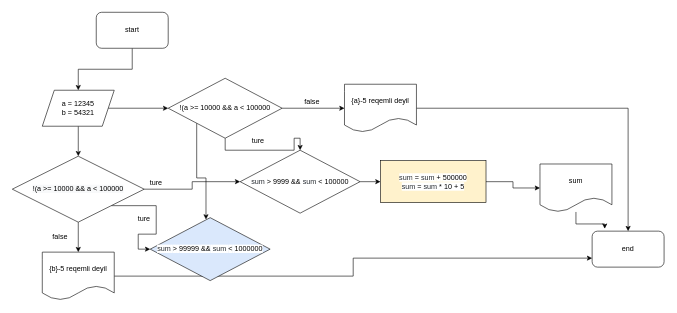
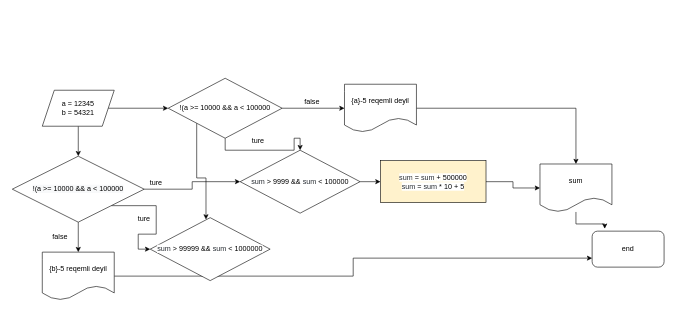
  <mxCell id="0" />
  <mxCell id="1" parent="0" />
- <mxCell id="2" style="edgeStyle=orthogonalEdgeStyle;rounded=0;orthogonalLoop=1;jettySize=auto;html=1;exitX=0.5;exitY=1;exitDx=0;exitDy=0;entryX=0.5;entryY=0;entryDx=0;entryDy=0;" edge="1" parent="1" source="3" target="7"><mxGeometry relative="1" as="geometry" /></mxCell>
- <mxCell id="3" value="start" style="rounded=1;whiteSpace=wrap;html=1;" vertex="1" parent="1"><mxGeometry width="120" height="60" as="geometry" x="160" y="20" /></mxCell>
  <mxCell id="4" value="end" style="rounded=1;whiteSpace=wrap;html=1;" vertex="1" parent="1"><mxGeometry x="987" y="385" width="120" height="60" as="geometry" /></mxCell>
  <mxCell id="5" style="edgeStyle=orthogonalEdgeStyle;rounded=0;orthogonalLoop=1;jettySize=auto;html=1;entryX=0;entryY=0.5;entryDx=0;entryDy=0;" edge="1" parent="1" source="7" target="15"><mxGeometry relative="1" as="geometry" /></mxCell>
  <mxCell id="6" style="edgeStyle=orthogonalEdgeStyle;rounded=0;orthogonalLoop=1;jettySize=auto;html=1;exitX=0.5;exitY=1;exitDx=0;exitDy=0;" edge="1" parent="1" source="7" target="11"><mxGeometry relative="1" as="geometry" /></mxCell>
  <mxCell id="7" value="a = 12345&lt;br&gt;b = 54321" style="shape=parallelogram;perimeter=parallelogramPerimeter;whiteSpace=wrap;html=1;fixedSize=1;" vertex="1" parent="1"><mxGeometry x="70" y="150" width="120" height="60" as="geometry" /></mxCell>
  <mxCell id="8" style="edgeStyle=orthogonalEdgeStyle;rounded=0;orthogonalLoop=1;jettySize=auto;html=1;" edge="1" parent="1" source="11" target="20"><mxGeometry relative="1" as="geometry" /></mxCell>
  <mxCell id="9" style="edgeStyle=orthogonalEdgeStyle;rounded=0;orthogonalLoop=1;jettySize=auto;html=1;exitX=1;exitY=0.5;exitDx=0;exitDy=0;entryX=0;entryY=0.5;entryDx=0;entryDy=0;" edge="1" parent="1" source="11" target="25"><mxGeometry relative="1" as="geometry" /></mxCell>
  <mxCell id="10" style="edgeStyle=orthogonalEdgeStyle;rounded=0;orthogonalLoop=1;jettySize=auto;html=1;exitX=1;exitY=1;exitDx=0;exitDy=0;entryX=0;entryY=0.5;entryDx=0;entryDy=0;" edge="1" parent="1" source="11" target="28"><mxGeometry relative="1" as="geometry" /></mxCell>
  <mxCell id="11" value="&lt;meta charset=&quot;utf-8&quot;&gt;&lt;span style=&quot;color: rgb(0, 0, 0); font-family: helvetica; font-size: 12px; font-style: normal; font-weight: 400; letter-spacing: normal; text-align: center; text-indent: 0px; text-transform: none; word-spacing: 0px; background-color: rgb(248, 249, 250); display: inline; float: none;&quot;&gt;!(a &amp;gt;= 10000 &amp;amp;&amp;amp; a &amp;lt; 100000&lt;/span&gt;" style="rhombus;whiteSpace=wrap;html=1;" vertex="1" parent="1"><mxGeometry x="20" y="260" width="220" height="110" as="geometry" /></mxCell>
  <mxCell id="12" style="edgeStyle=orthogonalEdgeStyle;rounded=0;orthogonalLoop=1;jettySize=auto;html=1;entryX=0;entryY=0.5;entryDx=0;entryDy=0;" edge="1" parent="1" source="15" target="17"><mxGeometry relative="1" as="geometry" /></mxCell>
  <mxCell id="13" style="edgeStyle=orthogonalEdgeStyle;rounded=0;orthogonalLoop=1;jettySize=auto;html=1;exitX=0.5;exitY=1;exitDx=0;exitDy=0;entryX=0.5;entryY=0;entryDx=0;entryDy=0;" edge="1" parent="1" source="15" target="25"><mxGeometry relative="1" as="geometry" /></mxCell>
  <mxCell id="14" style="edgeStyle=orthogonalEdgeStyle;rounded=0;orthogonalLoop=1;jettySize=auto;html=1;exitX=0;exitY=1;exitDx=0;exitDy=0;entryX=0.465;entryY=0.029;entryDx=0;entryDy=0;entryPerimeter=0;" edge="1" parent="1" source="15" target="28"><mxGeometry relative="1" as="geometry" /></mxCell>
  <mxCell id="15" value="!(a &amp;gt;= 10000 &amp;amp;&amp;amp; a &amp;lt; 100000" style="rhombus;whiteSpace=wrap;html=1;" vertex="1" parent="1"><mxGeometry x="280" y="130" width="190" height="100" as="geometry" /></mxCell>
- <mxCell id="16" style="edgeStyle=orthogonalEdgeStyle;rounded=0;orthogonalLoop=1;jettySize=auto;html=1;" edge="1" parent="1" source="17" target="4"><mxGeometry relative="1" as="geometry" /></mxCell>
+ <mxCell id="16" style="edgeStyle=orthogonalEdgeStyle;rounded=0;orthogonalLoop=1;jettySize=auto;html=1;" edge="1" parent="1" source="17" target="31"><mxGeometry relative="1" as="geometry" /></mxCell>
  <mxCell id="17" value="{a}-5 reqemli deyil" style="shape=document;whiteSpace=wrap;html=1;boundedLbl=1;" vertex="1" parent="1"><mxGeometry x="574" y="140" width="120" height="80" as="geometry" /></mxCell>
  <mxCell id="18" value="false" style="text;html=1;strokeColor=none;fillColor=none;align=center;verticalAlign=middle;whiteSpace=wrap;rounded=0;" vertex="1" parent="1"><mxGeometry x="490" y="155" width="60" height="30" as="geometry" /></mxCell>
  <mxCell id="19" style="edgeStyle=orthogonalEdgeStyle;rounded=0;orthogonalLoop=1;jettySize=auto;html=1;entryX=0;entryY=0.75;entryDx=0;entryDy=0;" edge="1" parent="1" source="20" target="4"><mxGeometry relative="1" as="geometry" /></mxCell>
  <mxCell id="20" value="{b}-5 reqemli deyil" style="shape=document;whiteSpace=wrap;html=1;boundedLbl=1;" vertex="1" parent="1"><mxGeometry x="70" y="420" width="120" height="80" as="geometry" /></mxCell>
  <mxCell id="21" value="false" style="text;html=1;strokeColor=none;fillColor=none;align=center;verticalAlign=middle;whiteSpace=wrap;rounded=0;" vertex="1" parent="1"><mxGeometry x="70" y="380" width="60" height="30" as="geometry" /></mxCell>
  <mxCell id="22" style="edgeStyle=orthogonalEdgeStyle;rounded=0;orthogonalLoop=1;jettySize=auto;html=1;exitX=1;exitY=0.5;exitDx=0;exitDy=0;entryX=0;entryY=0.5;entryDx=0;entryDy=0;" edge="1" parent="1" source="23" target="31"><mxGeometry relative="1" as="geometry" /></mxCell>
  <mxCell id="23" value="&lt;span class=&quot;pl-smi&quot; style=&quot;box-sizing: border-box ; color: rgb(36 , 41 , 47) ; font-family: , , &amp;#34;sf mono&amp;#34; , &amp;#34;menlo&amp;#34; , &amp;#34;consolas&amp;#34; , &amp;#34;liberation mono&amp;#34; , monospace ; background-color: rgb(255 , 255 , 255)&quot;&gt;sum&lt;/span&gt;&lt;span style=&quot;color: rgb(36 , 41 , 47) ; font-family: , , &amp;#34;sf mono&amp;#34; , &amp;#34;menlo&amp;#34; , &amp;#34;consolas&amp;#34; , &amp;#34;liberation mono&amp;#34; , monospace ; background-color: rgb(255 , 255 , 255)&quot;&gt; &lt;/span&gt;&lt;span class=&quot;pl-k&quot; style=&quot;box-sizing: border-box ; font-family: , , &amp;#34;sf mono&amp;#34; , &amp;#34;menlo&amp;#34; , &amp;#34;consolas&amp;#34; , &amp;#34;liberation mono&amp;#34; , monospace ; background-color: rgb(255 , 255 , 255)&quot;&gt;=&lt;/span&gt;&lt;span style=&quot;color: rgb(36 , 41 , 47) ; font-family: , , &amp;#34;sf mono&amp;#34; , &amp;#34;menlo&amp;#34; , &amp;#34;consolas&amp;#34; , &amp;#34;liberation mono&amp;#34; , monospace ; background-color: rgb(255 , 255 , 255)&quot;&gt; &lt;/span&gt;&lt;span class=&quot;pl-smi&quot; style=&quot;box-sizing: border-box ; color: rgb(36 , 41 , 47) ; font-family: , , &amp;#34;sf mono&amp;#34; , &amp;#34;menlo&amp;#34; , &amp;#34;consolas&amp;#34; , &amp;#34;liberation mono&amp;#34; , monospace ; background-color: rgb(255 , 255 , 255)&quot;&gt;sum&lt;/span&gt;&lt;span style=&quot;color: rgb(36 , 41 , 47) ; font-family: , , &amp;#34;sf mono&amp;#34; , &amp;#34;menlo&amp;#34; , &amp;#34;consolas&amp;#34; , &amp;#34;liberation mono&amp;#34; , monospace ; background-color: rgb(255 , 255 , 255)&quot;&gt; &lt;/span&gt;&lt;span class=&quot;pl-k&quot; style=&quot;box-sizing: border-box ; font-family: , , &amp;#34;sf mono&amp;#34; , &amp;#34;menlo&amp;#34; , &amp;#34;consolas&amp;#34; , &amp;#34;liberation mono&amp;#34; , monospace ; background-color: rgb(255 , 255 , 255)&quot;&gt;+&lt;/span&gt;&lt;span style=&quot;color: rgb(36 , 41 , 47) ; font-family: , , &amp;#34;sf mono&amp;#34; , &amp;#34;menlo&amp;#34; , &amp;#34;consolas&amp;#34; , &amp;#34;liberation mono&amp;#34; , monospace ; background-color: rgb(255 , 255 , 255)&quot;&gt; &lt;/span&gt;&lt;span class=&quot;pl-c1&quot; style=&quot;box-sizing: border-box ; font-family: , , &amp;#34;sf mono&amp;#34; , &amp;#34;menlo&amp;#34; , &amp;#34;consolas&amp;#34; , &amp;#34;liberation mono&amp;#34; , monospace ; background-color: rgb(255 , 255 , 255)&quot;&gt;500000&lt;br&gt;&lt;span class=&quot;pl-smi&quot; style=&quot;box-sizing: border-box ; color: rgb(36 , 41 , 47)&quot;&gt;sum&lt;/span&gt;&lt;span style=&quot;color: rgb(36 , 41 , 47)&quot;&gt; &lt;/span&gt;&lt;span class=&quot;pl-k&quot; style=&quot;box-sizing: border-box&quot;&gt;=&lt;/span&gt;&lt;span style=&quot;color: rgb(36 , 41 , 47)&quot;&gt; &lt;/span&gt;&lt;span class=&quot;pl-smi&quot; style=&quot;box-sizing: border-box ; color: rgb(36 , 41 , 47)&quot;&gt;sum&lt;/span&gt;&lt;span style=&quot;color: rgb(36 , 41 , 47)&quot;&gt; &lt;/span&gt;&lt;span class=&quot;pl-k&quot; style=&quot;box-sizing: border-box&quot;&gt;*&lt;/span&gt;&lt;span style=&quot;color: rgb(36 , 41 , 47)&quot;&gt; &lt;/span&gt;&lt;span class=&quot;pl-c1&quot; style=&quot;box-sizing: border-box&quot;&gt;10&lt;/span&gt;&lt;span style=&quot;color: rgb(36 , 41 , 47)&quot;&gt; &lt;/span&gt;&lt;span class=&quot;pl-k&quot; style=&quot;box-sizing: border-box&quot;&gt;+&lt;/span&gt;&lt;span style=&quot;color: rgb(36 , 41 , 47)&quot;&gt; &lt;/span&gt;&lt;span class=&quot;pl-c1&quot; style=&quot;box-sizing: border-box&quot;&gt;5&lt;/span&gt;&lt;br&gt;&lt;/span&gt;" style="rounded=0;whiteSpace=wrap;html=1;fillColor=#fff2cc;" vertex="1" parent="1"><mxGeometry x="634" y="267.5" width="176" height="70" as="geometry" /></mxCell>
  <mxCell id="24" style="edgeStyle=orthogonalEdgeStyle;rounded=0;orthogonalLoop=1;jettySize=auto;html=1;exitX=1;exitY=0.5;exitDx=0;exitDy=0;entryX=0;entryY=0.5;entryDx=0;entryDy=0;" edge="1" parent="1" source="25" target="23"><mxGeometry relative="1" as="geometry" /></mxCell>
  <mxCell id="25" value="&lt;span class=&quot;pl-smi&quot; style=&quot;box-sizing: border-box ; color: rgb(36 , 41 , 47) ; font-family: , , &amp;#34;sf mono&amp;#34; , &amp;#34;menlo&amp;#34; , &amp;#34;consolas&amp;#34; , &amp;#34;liberation mono&amp;#34; , monospace ; background-color: rgb(255 , 255 , 255)&quot;&gt;sum&lt;/span&gt;&lt;span style=&quot;color: rgb(36 , 41 , 47) ; font-family: , , &amp;#34;sf mono&amp;#34; , &amp;#34;menlo&amp;#34; , &amp;#34;consolas&amp;#34; , &amp;#34;liberation mono&amp;#34; , monospace ; background-color: rgb(255 , 255 , 255)&quot;&gt; &lt;/span&gt;&lt;span class=&quot;pl-k&quot; style=&quot;box-sizing: border-box ; font-family: , , &amp;#34;sf mono&amp;#34; , &amp;#34;menlo&amp;#34; , &amp;#34;consolas&amp;#34; , &amp;#34;liberation mono&amp;#34; , monospace ; background-color: rgb(255 , 255 , 255)&quot;&gt;&amp;gt;&lt;/span&gt;&lt;span style=&quot;color: rgb(36 , 41 , 47) ; font-family: , , &amp;#34;sf mono&amp;#34; , &amp;#34;menlo&amp;#34; , &amp;#34;consolas&amp;#34; , &amp;#34;liberation mono&amp;#34; , monospace ; background-color: rgb(255 , 255 , 255)&quot;&gt; &lt;/span&gt;&lt;span class=&quot;pl-c1&quot; style=&quot;box-sizing: border-box ; font-family: , , &amp;#34;sf mono&amp;#34; , &amp;#34;menlo&amp;#34; , &amp;#34;consolas&amp;#34; , &amp;#34;liberation mono&amp;#34; , monospace ; background-color: rgb(255 , 255 , 255)&quot;&gt;9999&lt;/span&gt;&lt;span style=&quot;color: rgb(36 , 41 , 47) ; font-family: , , &amp;#34;sf mono&amp;#34; , &amp;#34;menlo&amp;#34; , &amp;#34;consolas&amp;#34; , &amp;#34;liberation mono&amp;#34; , monospace ; background-color: rgb(255 , 255 , 255)&quot;&gt; &lt;/span&gt;&lt;span class=&quot;pl-k&quot; style=&quot;box-sizing: border-box ; font-family: , , &amp;#34;sf mono&amp;#34; , &amp;#34;menlo&amp;#34; , &amp;#34;consolas&amp;#34; , &amp;#34;liberation mono&amp;#34; , monospace ; background-color: rgb(255 , 255 , 255)&quot;&gt;&amp;amp;&amp;amp;&lt;/span&gt;&lt;span style=&quot;color: rgb(36 , 41 , 47) ; font-family: , , &amp;#34;sf mono&amp;#34; , &amp;#34;menlo&amp;#34; , &amp;#34;consolas&amp;#34; , &amp;#34;liberation mono&amp;#34; , monospace ; background-color: rgb(255 , 255 , 255)&quot;&gt; &lt;/span&gt;&lt;span class=&quot;pl-smi&quot; style=&quot;box-sizing: border-box ; color: rgb(36 , 41 , 47) ; font-family: , , &amp;#34;sf mono&amp;#34; , &amp;#34;menlo&amp;#34; , &amp;#34;consolas&amp;#34; , &amp;#34;liberation mono&amp;#34; , monospace ; background-color: rgb(255 , 255 , 255)&quot;&gt;sum&lt;/span&gt;&lt;span style=&quot;color: rgb(36 , 41 , 47) ; font-family: , , &amp;#34;sf mono&amp;#34; , &amp;#34;menlo&amp;#34; , &amp;#34;consolas&amp;#34; , &amp;#34;liberation mono&amp;#34; , monospace ; background-color: rgb(255 , 255 , 255)&quot;&gt; &lt;/span&gt;&lt;span class=&quot;pl-k&quot; style=&quot;box-sizing: border-box ; font-family: , , &amp;#34;sf mono&amp;#34; , &amp;#34;menlo&amp;#34; , &amp;#34;consolas&amp;#34; , &amp;#34;liberation mono&amp;#34; , monospace ; background-color: rgb(255 , 255 , 255)&quot;&gt;&amp;lt;&lt;/span&gt;&lt;span style=&quot;color: rgb(36 , 41 , 47) ; font-family: , , &amp;#34;sf mono&amp;#34; , &amp;#34;menlo&amp;#34; , &amp;#34;consolas&amp;#34; , &amp;#34;liberation mono&amp;#34; , monospace ; background-color: rgb(255 , 255 , 255)&quot;&gt; &lt;/span&gt;&lt;span class=&quot;pl-c1&quot; style=&quot;box-sizing: border-box ; font-family: , , &amp;#34;sf mono&amp;#34; , &amp;#34;menlo&amp;#34; , &amp;#34;consolas&amp;#34; , &amp;#34;liberation mono&amp;#34; , monospace ; background-color: rgb(255 , 255 , 255)&quot;&gt;100000&lt;/span&gt;" style="rhombus;whiteSpace=wrap;html=1;" vertex="1" parent="1"><mxGeometry x="400" y="250" width="200" height="105" as="geometry" /></mxCell>
  <mxCell id="26" value="ture" style="text;html=1;strokeColor=none;fillColor=none;align=center;verticalAlign=middle;whiteSpace=wrap;rounded=0;" vertex="1" parent="1"><mxGeometry x="400" y="220" width="60" height="30" as="geometry" /></mxCell>
  <mxCell id="27" value="ture" style="text;html=1;strokeColor=none;fillColor=none;align=center;verticalAlign=middle;whiteSpace=wrap;rounded=0;" vertex="1" parent="1"><mxGeometry x="230" y="290" width="60" height="30" as="geometry" /></mxCell>
- <mxCell id="28" value="&lt;span class=&quot;pl-smi&quot; style=&quot;box-sizing: border-box ; color: rgb(36 , 41 , 47) ; font-family: , , &amp;#34;sf mono&amp;#34; , &amp;#34;menlo&amp;#34; , &amp;#34;consolas&amp;#34; , &amp;#34;liberation mono&amp;#34; , monospace ; background-color: rgb(255 , 255 , 255)&quot;&gt;sum&lt;/span&gt;&lt;span style=&quot;color: rgb(36 , 41 , 47) ; font-family: , , &amp;#34;sf mono&amp;#34; , &amp;#34;menlo&amp;#34; , &amp;#34;consolas&amp;#34; , &amp;#34;liberation mono&amp;#34; , monospace ; background-color: rgb(255 , 255 , 255)&quot;&gt; &lt;/span&gt;&lt;span class=&quot;pl-k&quot; style=&quot;box-sizing: border-box ; font-family: , , &amp;#34;sf mono&amp;#34; , &amp;#34;menlo&amp;#34; , &amp;#34;consolas&amp;#34; , &amp;#34;liberation mono&amp;#34; , monospace ; background-color: rgb(255 , 255 , 255)&quot;&gt;&amp;gt;&lt;/span&gt;&lt;span style=&quot;color: rgb(36 , 41 , 47) ; font-family: , , &amp;#34;sf mono&amp;#34; , &amp;#34;menlo&amp;#34; , &amp;#34;consolas&amp;#34; , &amp;#34;liberation mono&amp;#34; , monospace ; background-color: rgb(255 , 255 , 255)&quot;&gt; &lt;/span&gt;&lt;span class=&quot;pl-c1&quot; style=&quot;box-sizing: border-box ; font-family: , , &amp;#34;sf mono&amp;#34; , &amp;#34;menlo&amp;#34; , &amp;#34;consolas&amp;#34; , &amp;#34;liberation mono&amp;#34; , monospace ; background-color: rgb(255 , 255 , 255)&quot;&gt;99999&lt;/span&gt;&lt;span style=&quot;color: rgb(36 , 41 , 47) ; font-family: , , &amp;#34;sf mono&amp;#34; , &amp;#34;menlo&amp;#34; , &amp;#34;consolas&amp;#34; , &amp;#34;liberation mono&amp;#34; , monospace ; background-color: rgb(255 , 255 , 255)&quot;&gt; &lt;/span&gt;&lt;span class=&quot;pl-k&quot; style=&quot;box-sizing: border-box ; font-family: , , &amp;#34;sf mono&amp;#34; , &amp;#34;menlo&amp;#34; , &amp;#34;consolas&amp;#34; , &amp;#34;liberation mono&amp;#34; , monospace ; background-color: rgb(255 , 255 , 255)&quot;&gt;&amp;amp;&amp;amp;&lt;/span&gt;&lt;span style=&quot;color: rgb(36 , 41 , 47) ; font-family: , , &amp;#34;sf mono&amp;#34; , &amp;#34;menlo&amp;#34; , &amp;#34;consolas&amp;#34; , &amp;#34;liberation mono&amp;#34; , monospace ; background-color: rgb(255 , 255 , 255)&quot;&gt; &lt;/span&gt;&lt;span class=&quot;pl-smi&quot; style=&quot;box-sizing: border-box ; color: rgb(36 , 41 , 47) ; font-family: , , &amp;#34;sf mono&amp;#34; , &amp;#34;menlo&amp;#34; , &amp;#34;consolas&amp;#34; , &amp;#34;liberation mono&amp;#34; , monospace ; background-color: rgb(255 , 255 , 255)&quot;&gt;sum&lt;/span&gt;&lt;span style=&quot;color: rgb(36 , 41 , 47) ; font-family: , , &amp;#34;sf mono&amp;#34; , &amp;#34;menlo&amp;#34; , &amp;#34;consolas&amp;#34; , &amp;#34;liberation mono&amp;#34; , monospace ; background-color: rgb(255 , 255 , 255)&quot;&gt; &lt;/span&gt;&lt;span class=&quot;pl-k&quot; style=&quot;box-sizing: border-box ; font-family: , , &amp;#34;sf mono&amp;#34; , &amp;#34;menlo&amp;#34; , &amp;#34;consolas&amp;#34; , &amp;#34;liberation mono&amp;#34; , monospace ; background-color: rgb(255 , 255 , 255)&quot;&gt;&amp;lt;&lt;/span&gt;&lt;span style=&quot;color: rgb(36 , 41 , 47) ; font-family: , , &amp;#34;sf mono&amp;#34; , &amp;#34;menlo&amp;#34; , &amp;#34;consolas&amp;#34; , &amp;#34;liberation mono&amp;#34; , monospace ; background-color: rgb(255 , 255 , 255)&quot;&gt; &lt;/span&gt;&lt;span class=&quot;pl-c1&quot; style=&quot;box-sizing: border-box ; font-family: , , &amp;#34;sf mono&amp;#34; , &amp;#34;menlo&amp;#34; , &amp;#34;consolas&amp;#34; , &amp;#34;liberation mono&amp;#34; , monospace ; background-color: rgb(255 , 255 , 255)&quot;&gt;1000000&lt;/span&gt;" style="rhombus;whiteSpace=wrap;html=1;fillColor=#dae8fc;" vertex="1" parent="1"><mxGeometry x="250" y="362.5" width="200" height="105" as="geometry" /></mxCell>
+ <mxCell id="28" value="&lt;span class=&quot;pl-smi&quot; style=&quot;box-sizing: border-box ; color: rgb(36 , 41 , 47) ; font-family: , , &amp;#34;sf mono&amp;#34; , &amp;#34;menlo&amp;#34; , &amp;#34;consolas&amp;#34; , &amp;#34;liberation mono&amp;#34; , monospace ; background-color: rgb(255 , 255 , 255)&quot;&gt;sum&lt;/span&gt;&lt;span style=&quot;color: rgb(36 , 41 , 47) ; font-family: , , &amp;#34;sf mono&amp;#34; , &amp;#34;menlo&amp;#34; , &amp;#34;consolas&amp;#34; , &amp;#34;liberation mono&amp;#34; , monospace ; background-color: rgb(255 , 255 , 255)&quot;&gt; &lt;/span&gt;&lt;span class=&quot;pl-k&quot; style=&quot;box-sizing: border-box ; font-family: , , &amp;#34;sf mono&amp;#34; , &amp;#34;menlo&amp;#34; , &amp;#34;consolas&amp;#34; , &amp;#34;liberation mono&amp;#34; , monospace ; background-color: rgb(255 , 255 , 255)&quot;&gt;&amp;gt;&lt;/span&gt;&lt;span style=&quot;color: rgb(36 , 41 , 47) ; font-family: , , &amp;#34;sf mono&amp;#34; , &amp;#34;menlo&amp;#34; , &amp;#34;consolas&amp;#34; , &amp;#34;liberation mono&amp;#34; , monospace ; background-color: rgb(255 , 255 , 255)&quot;&gt; &lt;/span&gt;&lt;span class=&quot;pl-c1&quot; style=&quot;box-sizing: border-box ; font-family: , , &amp;#34;sf mono&amp;#34; , &amp;#34;menlo&amp;#34; , &amp;#34;consolas&amp;#34; , &amp;#34;liberation mono&amp;#34; , monospace ; background-color: rgb(255 , 255 , 255)&quot;&gt;99999&lt;/span&gt;&lt;span style=&quot;color: rgb(36 , 41 , 47) ; font-family: , , &amp;#34;sf mono&amp;#34; , &amp;#34;menlo&amp;#34; , &amp;#34;consolas&amp;#34; , &amp;#34;liberation mono&amp;#34; , monospace ; background-color: rgb(255 , 255 , 255)&quot;&gt; &lt;/span&gt;&lt;span class=&quot;pl-k&quot; style=&quot;box-sizing: border-box ; font-family: , , &amp;#34;sf mono&amp;#34; , &amp;#34;menlo&amp;#34; , &amp;#34;consolas&amp;#34; , &amp;#34;liberation mono&amp;#34; , monospace ; background-color: rgb(255 , 255 , 255)&quot;&gt;&amp;amp;&amp;amp;&lt;/span&gt;&lt;span style=&quot;color: rgb(36 , 41 , 47) ; font-family: , , &amp;#34;sf mono&amp;#34; , &amp;#34;menlo&amp;#34; , &amp;#34;consolas&amp;#34; , &amp;#34;liberation mono&amp;#34; , monospace ; background-color: rgb(255 , 255 , 255)&quot;&gt; &lt;/span&gt;&lt;span class=&quot;pl-smi&quot; style=&quot;box-sizing: border-box ; color: rgb(36 , 41 , 47) ; font-family: , , &amp;#34;sf mono&amp;#34; , &amp;#34;menlo&amp;#34; , &amp;#34;consolas&amp;#34; , &amp;#34;liberation mono&amp;#34; , monospace ; background-color: rgb(255 , 255 , 255)&quot;&gt;sum&lt;/span&gt;&lt;span style=&quot;color: rgb(36 , 41 , 47) ; font-family: , , &amp;#34;sf mono&amp;#34; , &amp;#34;menlo&amp;#34; , &amp;#34;consolas&amp;#34; , &amp;#34;liberation mono&amp;#34; , monospace ; background-color: rgb(255 , 255 , 255)&quot;&gt; &lt;/span&gt;&lt;span class=&quot;pl-k&quot; style=&quot;box-sizing: border-box ; font-family: , , &amp;#34;sf mono&amp;#34; , &amp;#34;menlo&amp;#34; , &amp;#34;consolas&amp;#34; , &amp;#34;liberation mono&amp;#34; , monospace ; background-color: rgb(255 , 255 , 255)&quot;&gt;&amp;lt;&lt;/span&gt;&lt;span style=&quot;color: rgb(36 , 41 , 47) ; font-family: , , &amp;#34;sf mono&amp;#34; , &amp;#34;menlo&amp;#34; , &amp;#34;consolas&amp;#34; , &amp;#34;liberation mono&amp;#34; , monospace ; background-color: rgb(255 , 255 , 255)&quot;&gt; &lt;/span&gt;&lt;span class=&quot;pl-c1&quot; style=&quot;box-sizing: border-box ; font-family: , , &amp;#34;sf mono&amp;#34; , &amp;#34;menlo&amp;#34; , &amp;#34;consolas&amp;#34; , &amp;#34;liberation mono&amp;#34; , monospace ; background-color: rgb(255 , 255 , 255)&quot;&gt;1000000&lt;/span&gt;" style="rhombus;whiteSpace=wrap;html=1;" vertex="1" parent="1"><mxGeometry x="250" y="362.5" width="200" height="105" as="geometry" /></mxCell>
  <mxCell id="29" value="ture" style="text;html=1;strokeColor=none;fillColor=none;align=center;verticalAlign=middle;whiteSpace=wrap;rounded=0;" vertex="1" parent="1"><mxGeometry x="210" y="350" width="60" height="30" as="geometry" /></mxCell>
  <mxCell id="30" style="edgeStyle=orthogonalEdgeStyle;rounded=0;orthogonalLoop=1;jettySize=auto;html=1;entryX=0.175;entryY=-0.067;entryDx=0;entryDy=0;entryPerimeter=0;" edge="1" parent="1" source="31" target="4"><mxGeometry relative="1" as="geometry" /></mxCell>
  <mxCell id="31" value="sum" style="shape=document;whiteSpace=wrap;html=1;boundedLbl=1;" vertex="1" parent="1"><mxGeometry x="900" y="273" width="120" height="80" as="geometry" /></mxCell>
